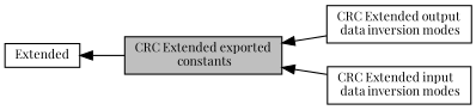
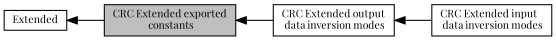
  digraph {
    fontname="Playfair Display"
    rankdir=LR
    node [color=black fillcolor=white fontname="Playfair Display" fontsize=10 shape=record style=filled]
    edge [dir=back fontname="Playfair Display" fontsize=10 labelfontname=Helvetica labelfontsize=10 shape=plaintext style=solid]
    n1 [height=0.2 label="CRC Extended output\l data inversion modes" width=0.4]
    n2 [height=0.2 label="CRC Extended input\l data inversion modes" width=0.4]
    n3 [height=0.2 label=Extended width=0.4]
    n4 [fillcolor=grey75 fontcolor=black height=0.2 label="CRC Extended exported\l constants" width=0.4]
    n3 -> n4
    n4 -> n1
-   n4 -> n2
+   n1 -> n2
  }
